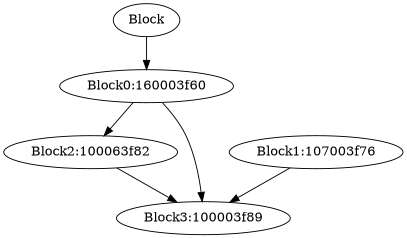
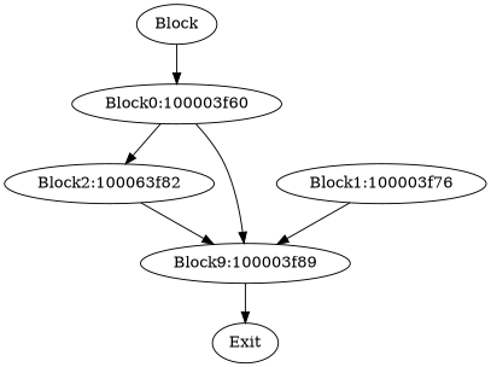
  digraph {
    n1 [label=Block]
-   n2 [label="Block0:160003f60"]
+   n2 [label="Block0:100003f60"]
    n3 [label="Block2:100063f82"]
-   n4 [label="Block3:100003f89"]
-   n6 [label="Block1:107003f76"]
+   n4 [label="Block9:100003f89"]
+   n5 [label=Exit]
+   n6 [label="Block1:100003f76"]
    n1 -> n2
    n2 -> n3
    n2 -> n4
    n3 -> n4
+   n4 -> n5
    n6 -> n4
  }
